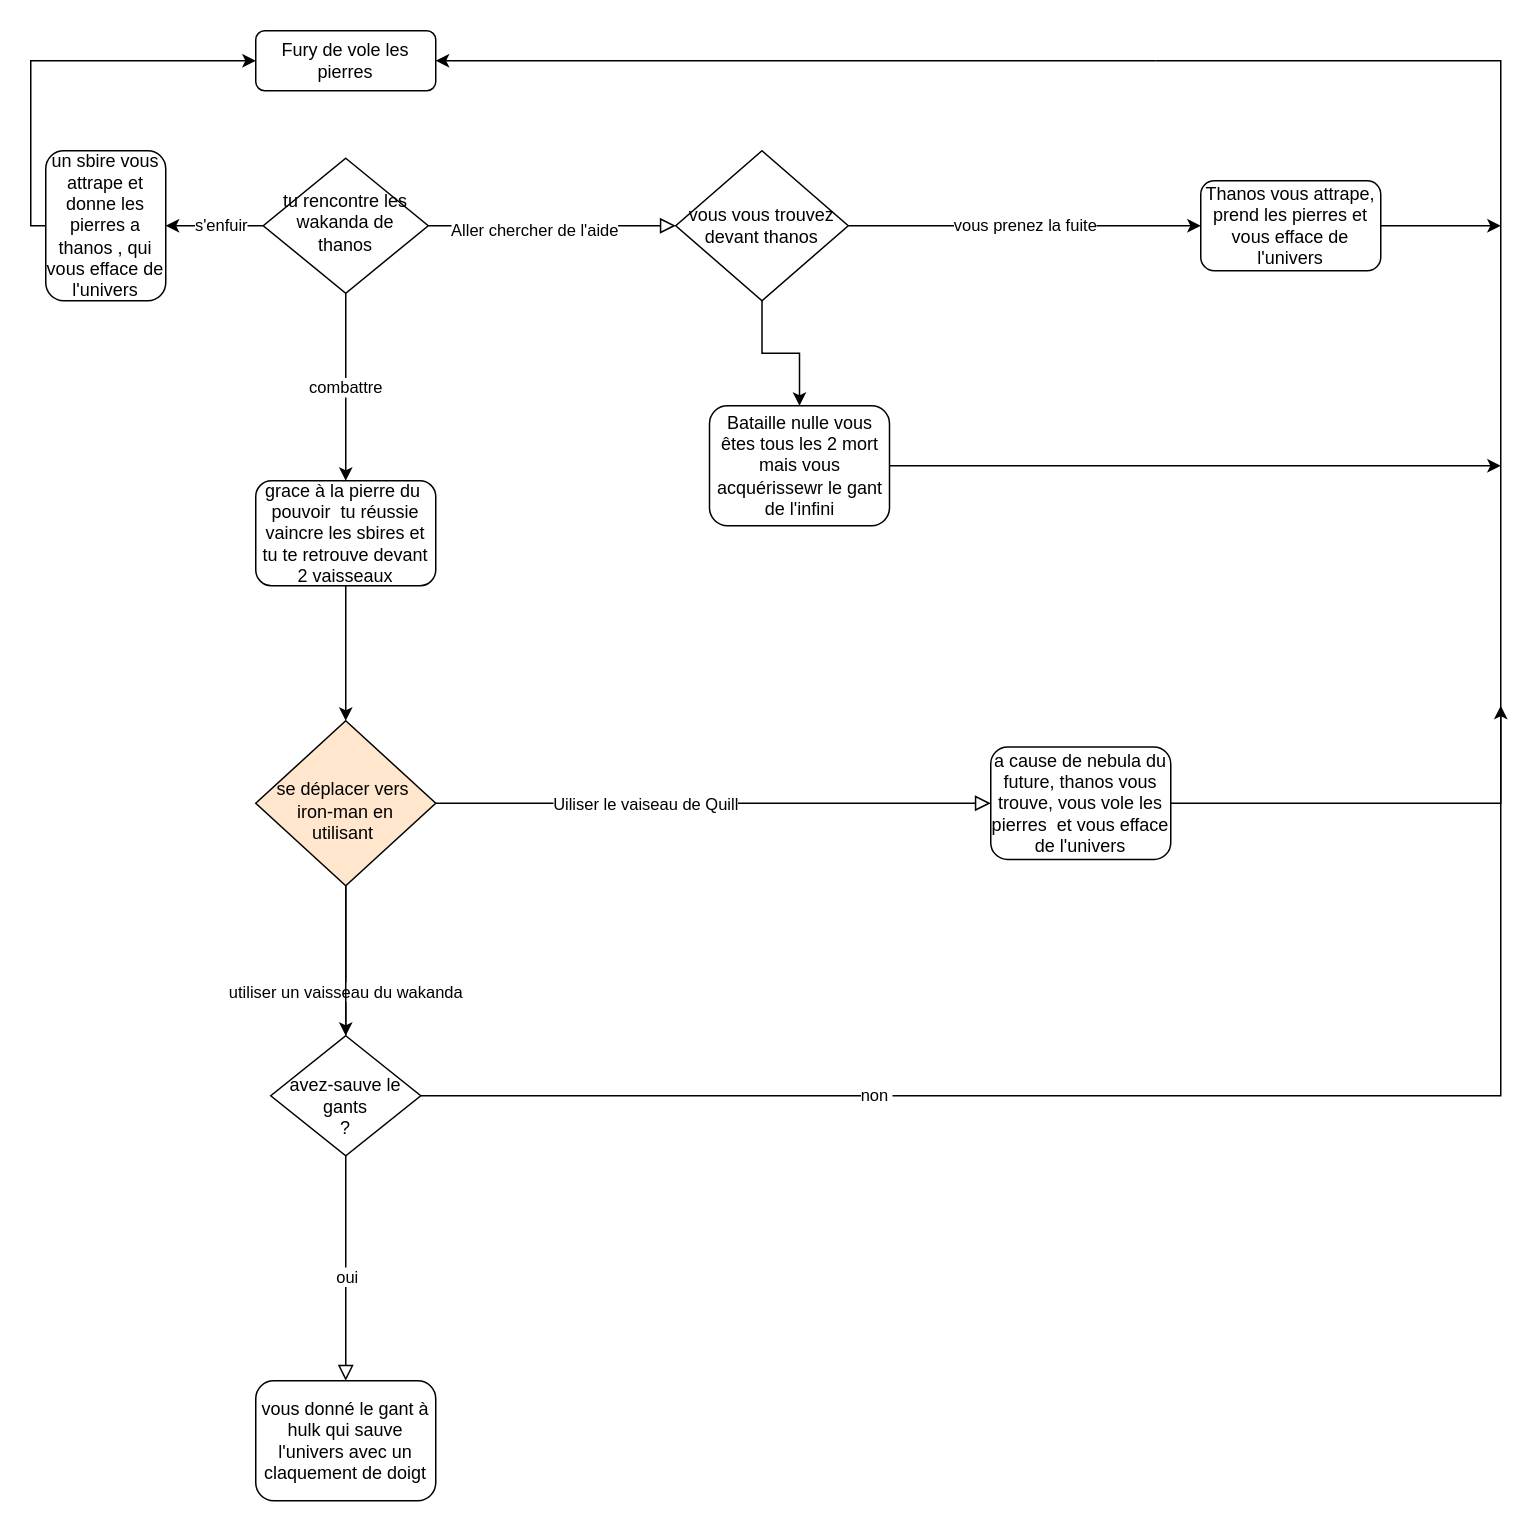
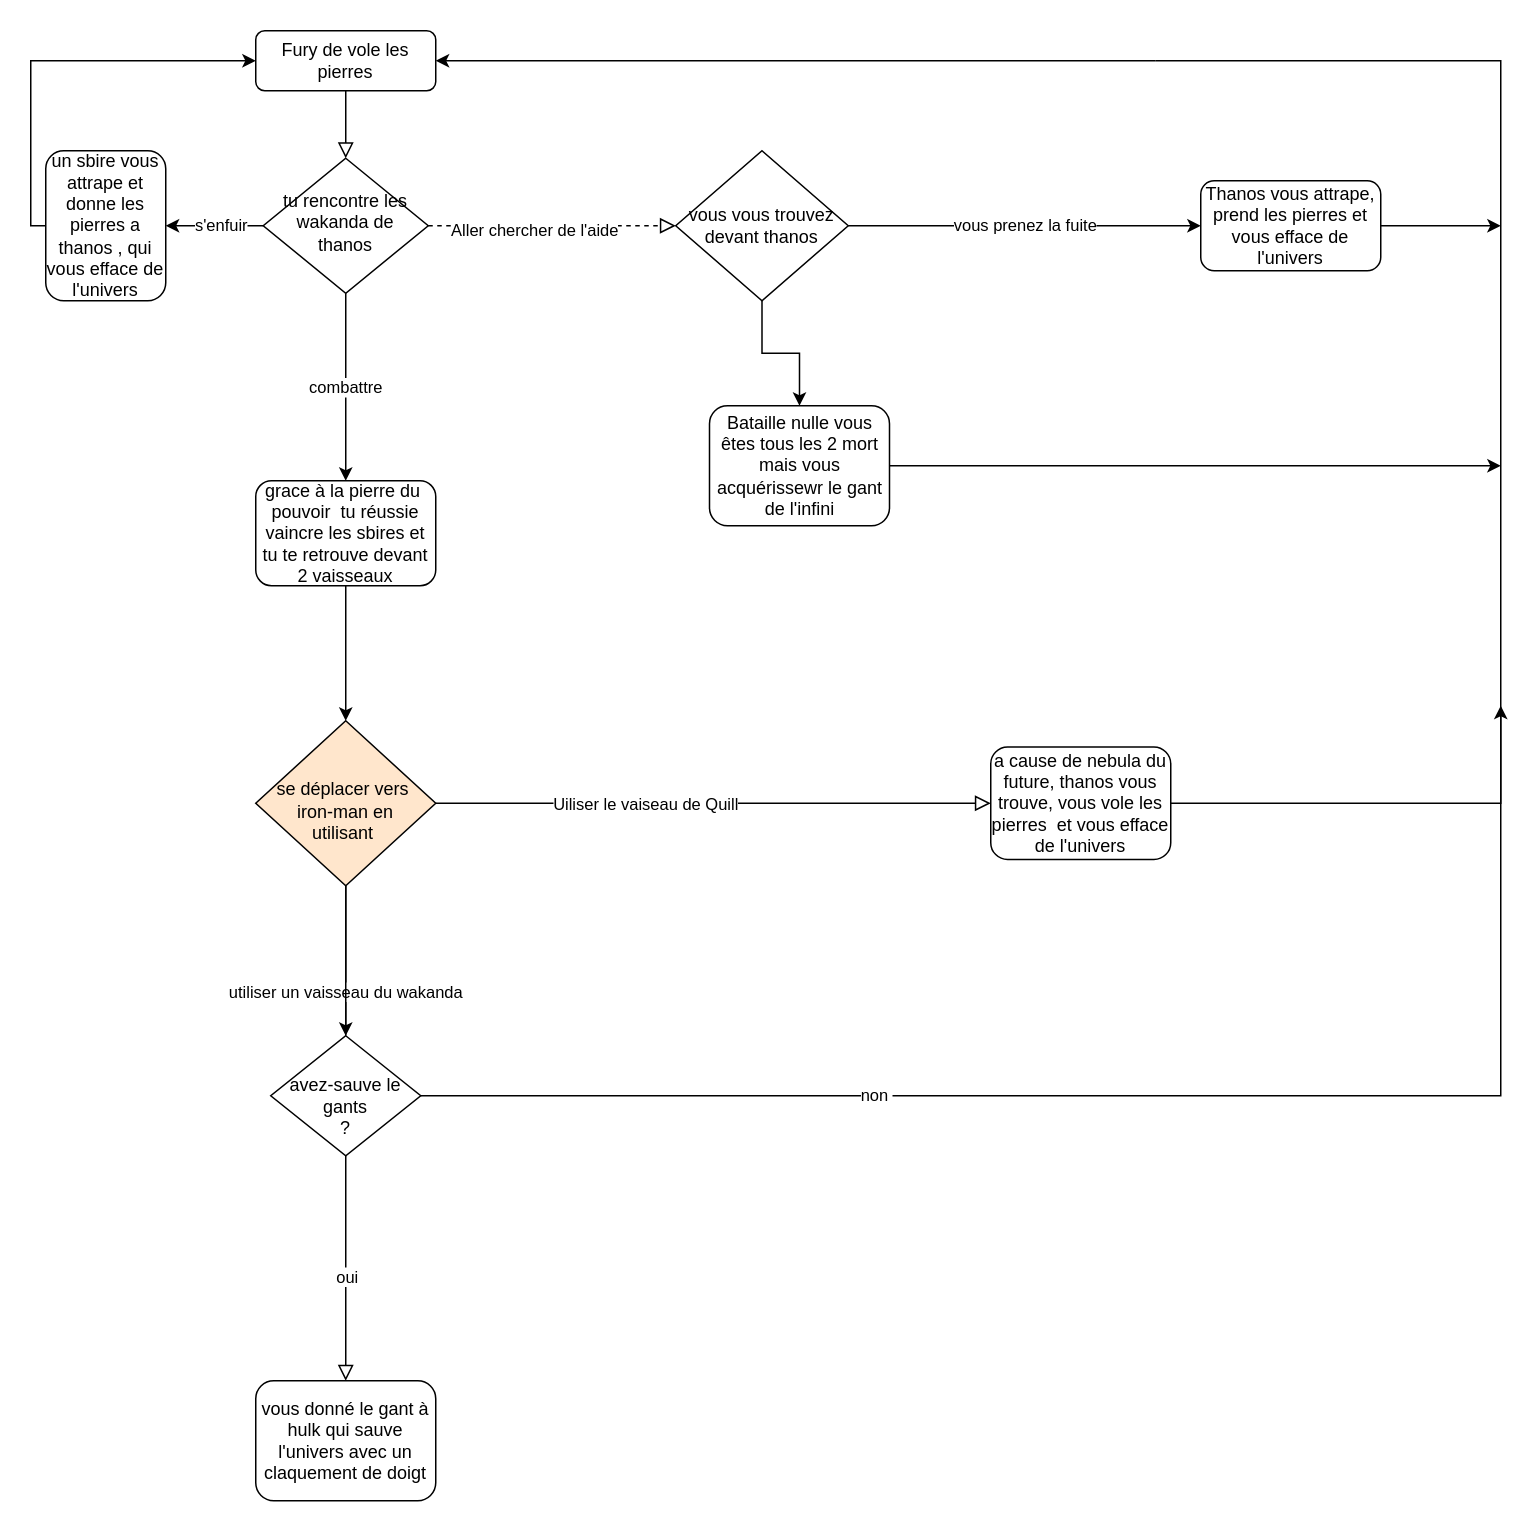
  <mxCell id="0" />
  <mxCell id="1" parent="0" />
+ <mxCell id="2" value="" style="rounded=0;html=1;jettySize=auto;orthogonalLoop=1;fontSize=11;endArrow=block;endFill=0;endSize=8;strokeWidth=1;shadow=0;labelBackgroundColor=none;edgeStyle=orthogonalEdgeStyle;" parent="1" source="3" target="8" edge="1"><mxGeometry relative="1" as="geometry" /></mxCell>
  <mxCell id="3" value="Fury de vole les pierres" style="rounded=1;whiteSpace=wrap;html=1;fontSize=12;glass=0;strokeWidth=1;shadow=0;" parent="1" vertex="1"><mxGeometry x="170" y="20" width="120" height="40" as="geometry" /></mxCell>
- <mxCell id="4" value="" style="edgeStyle=orthogonalEdgeStyle;rounded=0;html=1;jettySize=auto;orthogonalLoop=1;fontSize=11;endArrow=block;endFill=0;endSize=8;strokeWidth=1;shadow=0;labelBackgroundColor=none;entryX=0;entryY=0.5;entryDx=0;entryDy=0;" parent="1" source="8" target="28" edge="1"><mxGeometry y="10" relative="1" as="geometry"><mxPoint as="offset" /><mxPoint x="460" y="150" as="targetPoint" /></mxGeometry></mxCell>
+ <mxCell id="4" value="" style="edgeStyle=orthogonalEdgeStyle;rounded=0;html=1;jettySize=auto;orthogonalLoop=1;fontSize=11;endArrow=block;endFill=0;endSize=8;strokeWidth=1;shadow=0;labelBackgroundColor=none;entryX=0;entryY=0.5;entryDx=0;entryDy=0;dashed=1;" parent="1" source="8" target="28" edge="1"><mxGeometry y="10" relative="1" as="geometry"><mxPoint as="offset" /><mxPoint x="460" y="150" as="targetPoint" /></mxGeometry></mxCell>
  <mxCell id="5" value="Aller chercher de l'aide" style="edgeLabel;html=1;align=center;verticalAlign=middle;resizable=0;points=[];" parent="4" vertex="1" connectable="0"><mxGeometry x="-0.147" y="-2" relative="1" as="geometry"><mxPoint as="offset" /></mxGeometry></mxCell>
  <mxCell id="6" value="s'enfuir" style="edgeStyle=orthogonalEdgeStyle;rounded=0;orthogonalLoop=1;jettySize=auto;html=1;entryX=1;entryY=0.5;entryDx=0;entryDy=0;" parent="1" source="8" target="21" edge="1"><mxGeometry x="-0.143" relative="1" as="geometry"><mxPoint x="120" y="150" as="targetPoint" /><mxPoint as="offset" /></mxGeometry></mxCell>
  <mxCell id="7" value="combattre" style="edgeStyle=orthogonalEdgeStyle;rounded=0;orthogonalLoop=1;jettySize=auto;html=1;exitX=0.5;exitY=1;exitDx=0;exitDy=0;entryX=0.5;entryY=0;entryDx=0;entryDy=0;" parent="1" source="8" target="25" edge="1"><mxGeometry relative="1" as="geometry" /></mxCell>
  <mxCell id="8" value="tu rencontre les wakanda de thanos" style="rhombus;whiteSpace=wrap;html=1;shadow=0;fontFamily=Helvetica;fontSize=12;align=center;strokeWidth=1;spacing=6;spacingTop=-4;" parent="1" vertex="1"><mxGeometry x="175" y="105" width="110" height="90" as="geometry" /></mxCell>
  <mxCell id="9" value="vous prenez la fuite" style="edgeStyle=orthogonalEdgeStyle;rounded=0;orthogonalLoop=1;jettySize=auto;html=1;exitX=1;exitY=0.5;exitDx=0;exitDy=0;entryX=0;entryY=0.5;entryDx=0;entryDy=0;" parent="1" source="28" target="33" edge="1"><mxGeometry relative="1" as="geometry"><mxPoint x="570" y="150" as="sourcePoint" /><mxPoint x="687" y="150" as="targetPoint" /></mxGeometry></mxCell>
  <mxCell id="10" value="" style="rounded=0;html=1;jettySize=auto;orthogonalLoop=1;fontSize=11;endArrow=block;endFill=0;endSize=8;strokeWidth=1;shadow=0;labelBackgroundColor=none;edgeStyle=orthogonalEdgeStyle;startArrow=none;" parent="1" source="31" target="16" edge="1"><mxGeometry x="-0.793" relative="1" as="geometry"><mxPoint as="offset" /></mxGeometry></mxCell>
  <mxCell id="11" value="oui" style="edgeLabel;html=1;align=center;verticalAlign=middle;resizable=0;points=[];" parent="10" vertex="1" connectable="0"><mxGeometry x="0.684" relative="1" as="geometry"><mxPoint y="-46" as="offset" /></mxGeometry></mxCell>
  <mxCell id="12" value="" style="edgeStyle=orthogonalEdgeStyle;rounded=0;html=1;jettySize=auto;orthogonalLoop=1;fontSize=11;endArrow=block;endFill=0;endSize=8;strokeWidth=1;shadow=0;labelBackgroundColor=none;" parent="1" source="15" target="18" edge="1"><mxGeometry y="10" relative="1" as="geometry"><mxPoint as="offset" /></mxGeometry></mxCell>
  <mxCell id="13" value="Uiliser le vaiseau de Quill" style="edgeLabel;html=1;align=center;verticalAlign=middle;resizable=0;points=[];" parent="12" vertex="1" connectable="0"><mxGeometry x="-0.283" y="-2" relative="1" as="geometry"><mxPoint x="6" y="-2" as="offset" /></mxGeometry></mxCell>
  <mxCell id="14" value="utiliser un vaisseau du wakanda" style="edgeStyle=orthogonalEdgeStyle;rounded=0;orthogonalLoop=1;jettySize=auto;html=1;" parent="1" source="15" target="31" edge="1"><mxGeometry x="0.429" relative="1" as="geometry"><mxPoint as="offset" /></mxGeometry></mxCell>
  <mxCell id="15" value="&lt;br&gt;se déplacer vers&amp;nbsp; iron-man en utilisant&amp;nbsp;" style="rhombus;whiteSpace=wrap;html=1;shadow=0;fontFamily=Helvetica;fontSize=12;align=center;strokeWidth=1;spacing=6;spacingTop=-4;fillColor=#ffe6cc;" parent="1" vertex="1"><mxGeometry x="170" y="480" width="120" height="110" as="geometry" /></mxCell>
  <mxCell id="16" value="vous donné le gant à hulk qui sauve l'univers avec un claquement de doigt" style="rounded=1;whiteSpace=wrap;html=1;fontSize=12;glass=0;strokeWidth=1;shadow=0;" parent="1" vertex="1"><mxGeometry x="170" y="920" width="120" height="80" as="geometry" /></mxCell>
  <mxCell id="17" style="edgeStyle=orthogonalEdgeStyle;rounded=0;orthogonalLoop=1;jettySize=auto;html=1;entryX=1;entryY=0.5;entryDx=0;entryDy=0;startArrow=none;" parent="1" target="3" edge="1"><mxGeometry relative="1" as="geometry"><mxPoint x="430" y="50" as="targetPoint" /><Array as="points"><mxPoint x="550" y="40" /><mxPoint x="550" y="40" /></Array><mxPoint x="770" y="40" as="sourcePoint" /></mxGeometry></mxCell>
  <mxCell id="18" value="a cause de nebula du future, thanos vous trouve, vous vole les pierres&amp;nbsp; et vous efface de l'univers" style="rounded=1;whiteSpace=wrap;html=1;fontSize=12;glass=0;strokeWidth=1;shadow=0;" parent="1" vertex="1"><mxGeometry x="660" y="497.5" width="120" height="75" as="geometry" /></mxCell>
  <mxCell id="19" style="edgeStyle=orthogonalEdgeStyle;rounded=0;orthogonalLoop=1;jettySize=auto;html=1;" parent="1" edge="1"><mxGeometry relative="1" as="geometry"><mxPoint x="110" y="160" as="targetPoint" /><mxPoint x="110" y="160" as="sourcePoint" /></mxGeometry></mxCell>
  <mxCell id="20" style="edgeStyle=orthogonalEdgeStyle;rounded=0;orthogonalLoop=1;jettySize=auto;html=1;entryX=0;entryY=0.5;entryDx=0;entryDy=0;" parent="1" source="21" target="3" edge="1"><mxGeometry relative="1" as="geometry"><mxPoint x="70" y="30" as="targetPoint" /><Array as="points"><mxPoint x="20" y="150" /><mxPoint x="20" y="40" /></Array></mxGeometry></mxCell>
  <mxCell id="21" value="un sbire vous attrape et donne les pierres a thanos , qui vous efface de l'univers" style="rounded=1;whiteSpace=wrap;html=1;" parent="1" vertex="1"><mxGeometry x="30" y="100" width="80" height="100" as="geometry" /></mxCell>
  <mxCell id="22" style="edgeStyle=orthogonalEdgeStyle;rounded=0;orthogonalLoop=1;jettySize=auto;html=1;exitX=1;exitY=0.5;exitDx=0;exitDy=0;" parent="1" source="31" edge="1"><mxGeometry relative="1" as="geometry"><mxPoint x="1000" y="470" as="targetPoint" /><Array as="points"><mxPoint x="1000" y="610" /><mxPoint x="1000" y="490" /></Array></mxGeometry></mxCell>
  <mxCell id="23" value="non&amp;nbsp;" style="edgeLabel;html=1;align=center;verticalAlign=middle;resizable=0;points=[];" parent="22" vertex="1" connectable="0"><mxGeometry x="-0.384" y="1" relative="1" as="geometry"><mxPoint x="1" as="offset" /></mxGeometry></mxCell>
  <mxCell id="24" style="edgeStyle=orthogonalEdgeStyle;rounded=0;orthogonalLoop=1;jettySize=auto;html=1;exitX=0.5;exitY=1;exitDx=0;exitDy=0;entryX=0.5;entryY=0;entryDx=0;entryDy=0;" parent="1" source="25" target="15" edge="1"><mxGeometry relative="1" as="geometry" /></mxCell>
  <mxCell id="25" value="grace à la pierre du&amp;nbsp;&lt;br&gt;pouvoir&amp;nbsp; tu réussie vaincre les sbires et tu te retrouve devant 2 vaisseaux" style="rounded=1;whiteSpace=wrap;html=1;" parent="1" vertex="1"><mxGeometry x="170" y="320" width="120" height="70" as="geometry" /></mxCell>
  <mxCell id="26" style="edgeStyle=orthogonalEdgeStyle;rounded=0;orthogonalLoop=1;jettySize=auto;html=1;exitX=1;exitY=0.5;exitDx=0;exitDy=0;" parent="1" source="33" edge="1"><mxGeometry relative="1" as="geometry"><mxPoint x="1000" y="150" as="targetPoint" /><mxPoint x="837" y="150" as="sourcePoint" /></mxGeometry></mxCell>
  <mxCell id="27" value="" style="edgeStyle=orthogonalEdgeStyle;rounded=0;orthogonalLoop=1;jettySize=auto;html=1;" edge="1" parent="1" source="28" target="30"><mxGeometry relative="1" as="geometry" /></mxCell>
  <mxCell id="28" value="vous vous trouvez devant thanos" style="rhombus;whiteSpace=wrap;html=1;" vertex="1" parent="1"><mxGeometry x="450" y="100" width="115" height="100" as="geometry" /></mxCell>
  <mxCell id="29" style="edgeStyle=orthogonalEdgeStyle;rounded=0;orthogonalLoop=1;jettySize=auto;html=1;exitX=1;exitY=0.5;exitDx=0;exitDy=0;" edge="1" parent="1" source="30"><mxGeometry relative="1" as="geometry"><mxPoint x="1000" y="310" as="targetPoint" /></mxGeometry></mxCell>
  <mxCell id="30" value="Bataille nulle vous êtes tous les 2 mort mais vous acquérissewr le gant de l'infini" style="rounded=1;whiteSpace=wrap;html=1;" vertex="1" parent="1"><mxGeometry x="472.5" y="270" width="120" height="80" as="geometry" /></mxCell>
  <mxCell id="31" value="&lt;br&gt;avez-sauve le gants&lt;br&gt;?" style="rhombus;whiteSpace=wrap;html=1;" parent="1" vertex="1"><mxGeometry x="180" y="690" width="100" height="80" as="geometry" /></mxCell>
  <mxCell id="32" value="" style="rounded=0;html=1;jettySize=auto;orthogonalLoop=1;fontSize=11;endArrow=none;endFill=0;endSize=8;strokeWidth=1;shadow=0;labelBackgroundColor=none;edgeStyle=orthogonalEdgeStyle;" edge="1" parent="1" source="15" target="31"><mxGeometry x="-0.793" relative="1" as="geometry"><mxPoint as="offset" /><mxPoint x="230" y="450" as="sourcePoint" /><mxPoint x="230" y="880" as="targetPoint" /></mxGeometry></mxCell>
  <mxCell id="33" value="Thanos vous attrape, prend les pierres et vous efface de l'univers" style="rounded=1;whiteSpace=wrap;html=1;" vertex="1" parent="1"><mxGeometry x="800" y="120" width="120" height="60" as="geometry" /></mxCell>
  <mxCell id="34" value="" style="edgeStyle=orthogonalEdgeStyle;rounded=0;orthogonalLoop=1;jettySize=auto;html=1;endArrow=none;" edge="1" parent="1" source="18"><mxGeometry relative="1" as="geometry"><mxPoint x="770" y="40" as="targetPoint" /><Array as="points"><mxPoint x="1000" y="535" /><mxPoint x="1000" y="40" /></Array><mxPoint x="780" y="535" as="sourcePoint" /></mxGeometry></mxCell>
